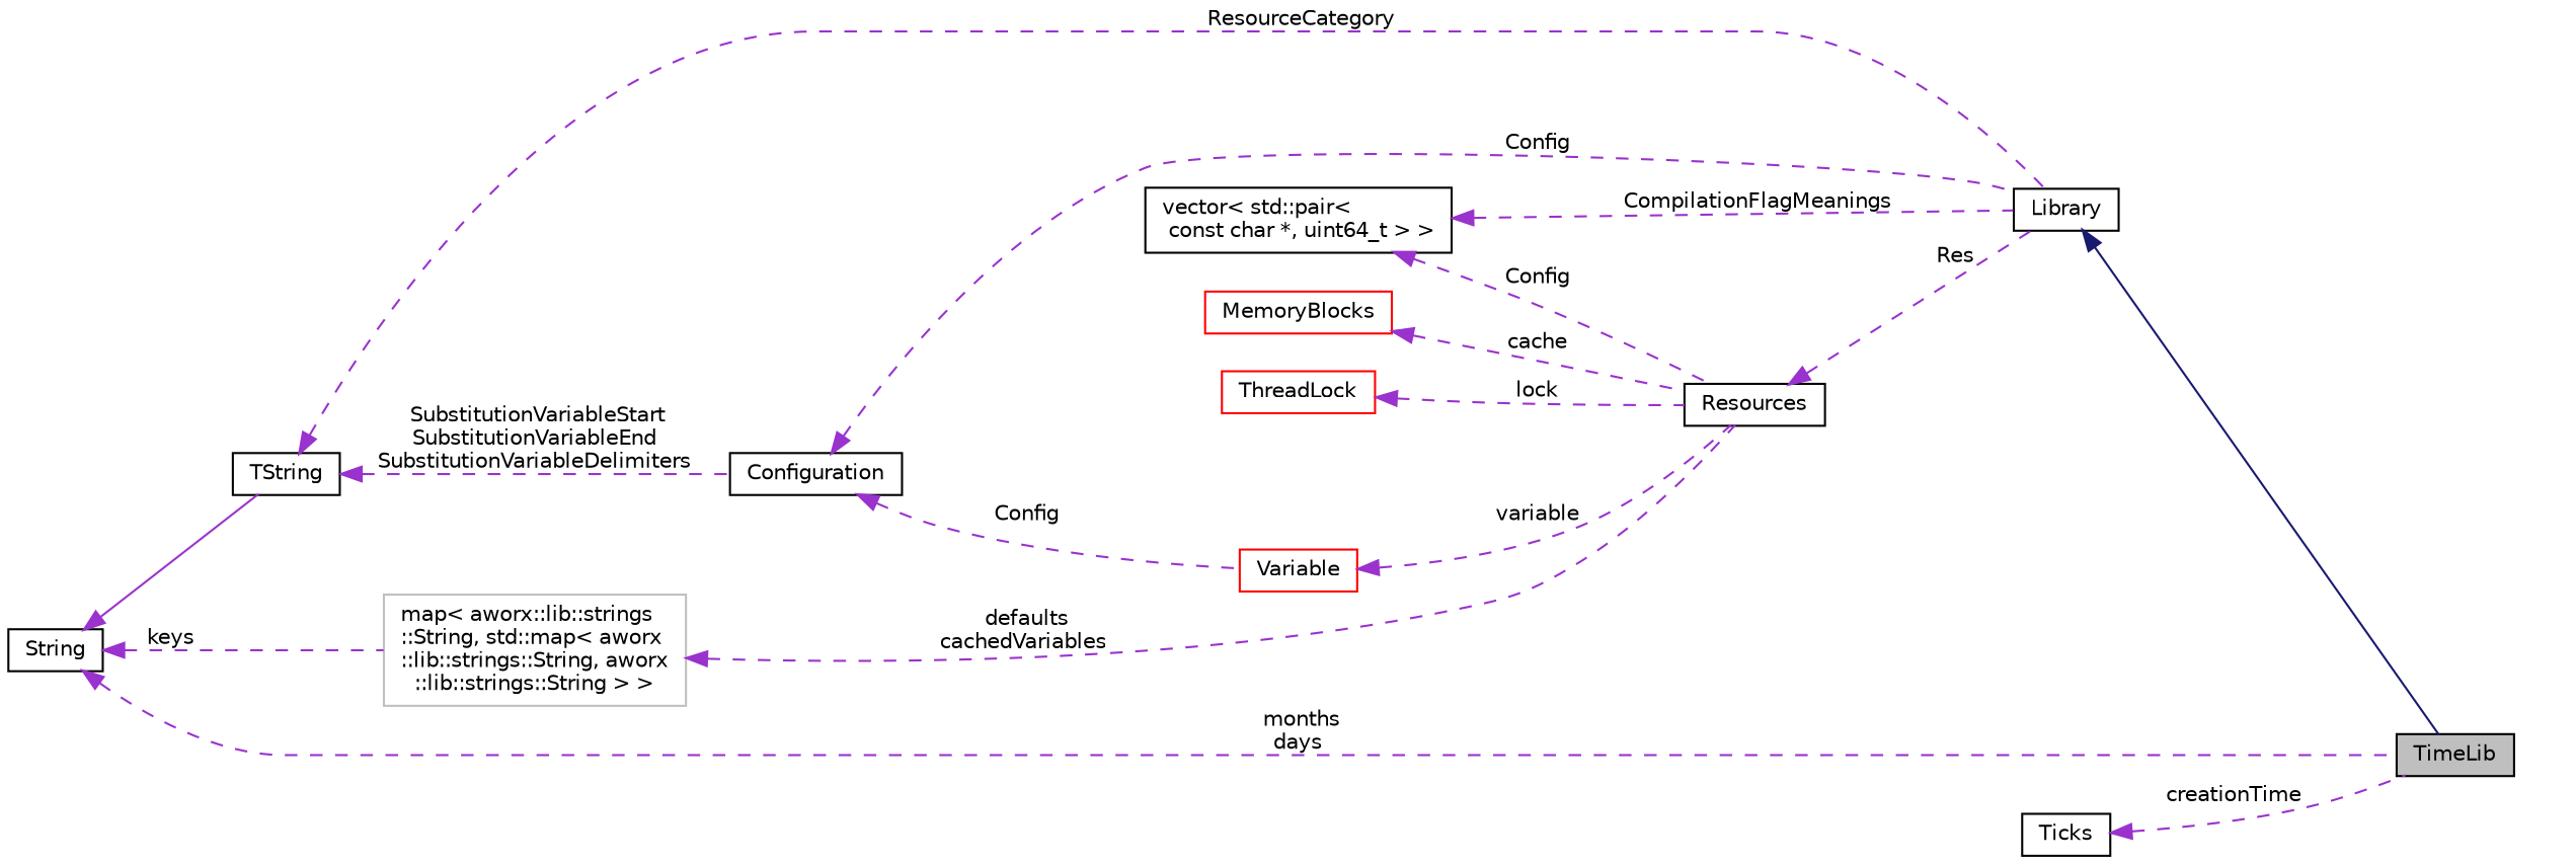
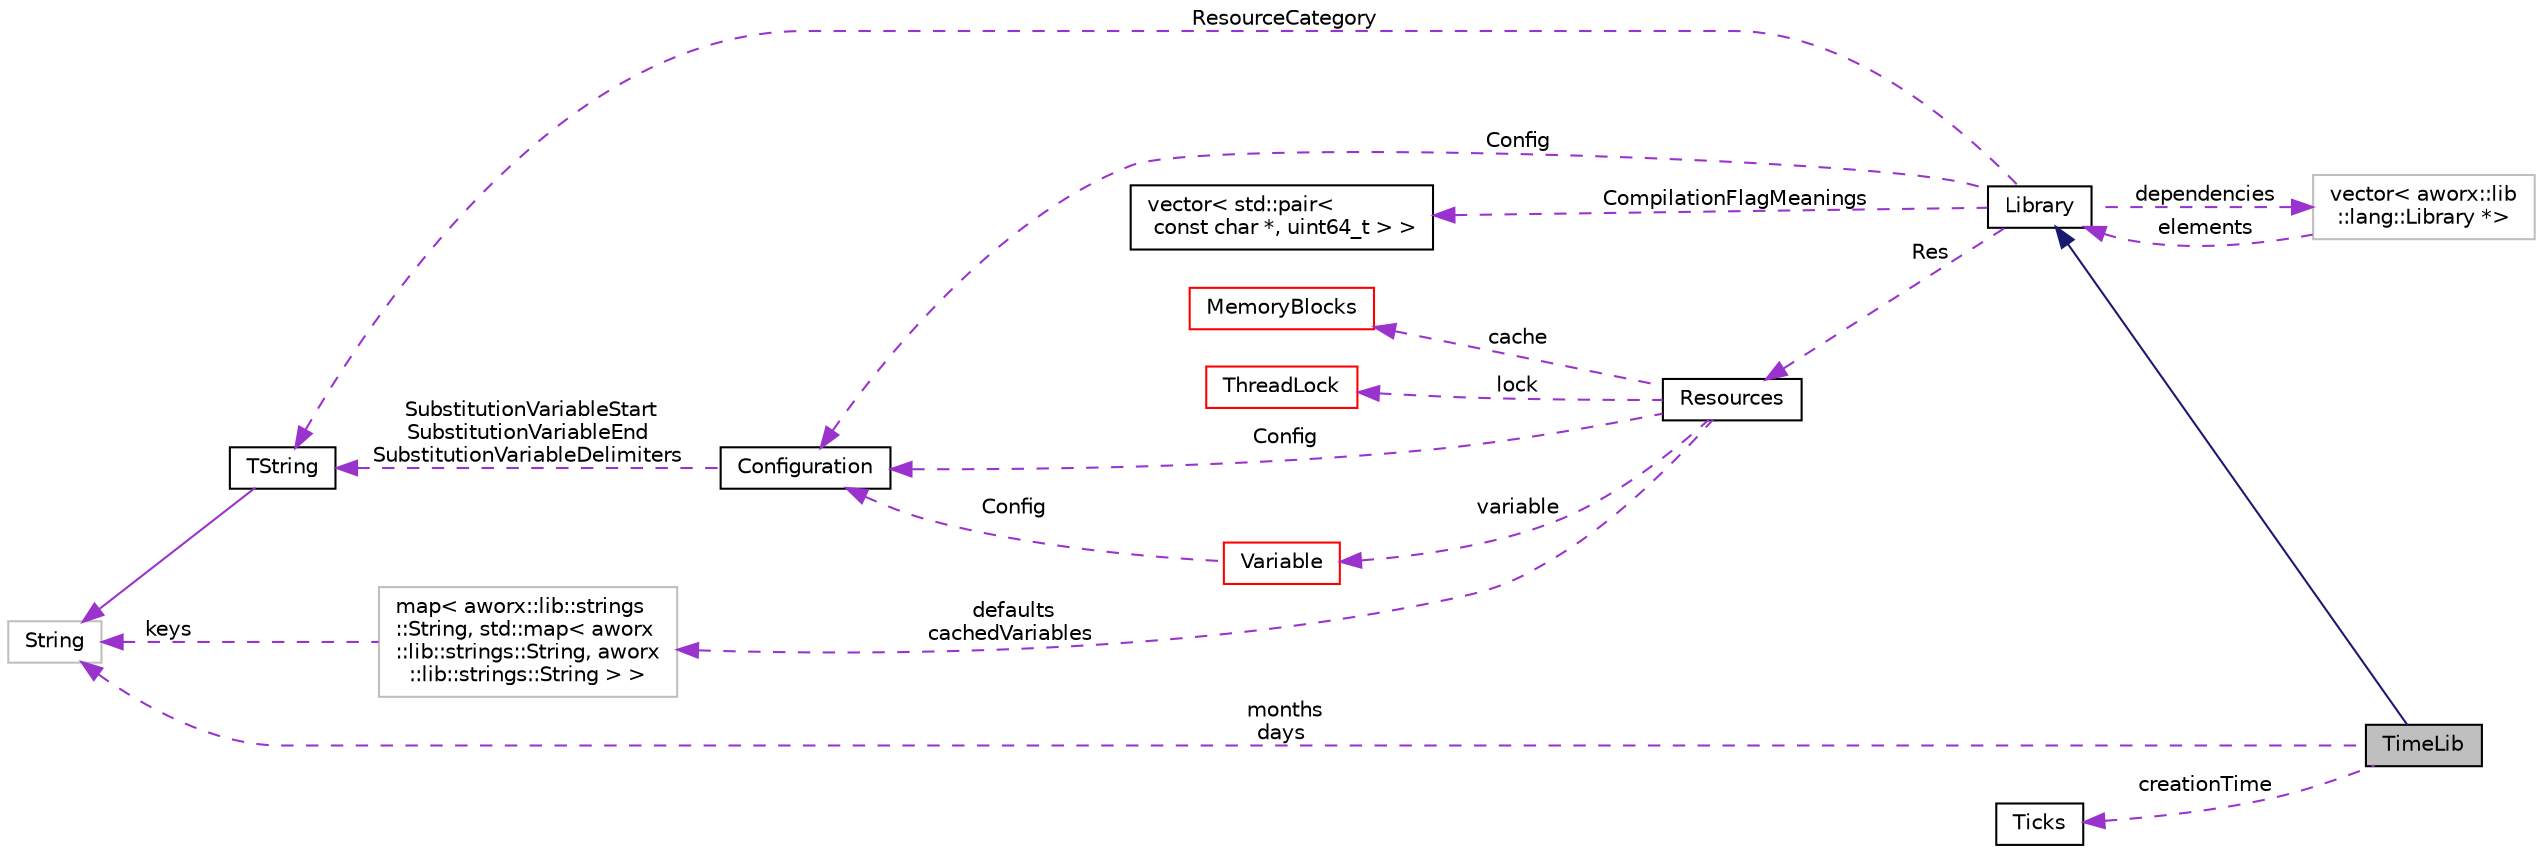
  digraph {
    rankdir=LR
    node [color=black fillcolor=white fontname=Helvetica fontsize=10 shape=record style=filled]
    edge [color=darkorchid3 dir=back fontname=Helvetica fontsize=10 labelfontname=Helvetica labelfontsize=10 style=dashed]
    n1 [fillcolor=grey75 fontcolor=black height=0.2 label=TimeLib width=0.4]
    n2 [height=0.2 label=Library width=0.4]
+   n3 [color=grey75 height=0.2 label="vector\< aworx::lib\l::lang::Library *\>" width=0.4]
    n4 [height=0.2 label=TString width=0.4]
    n5 [height=0.2 label=Configuration width=0.4]
    n6 [height=0.2 label=Resources width=0.4]
    n7 [color=red height=0.2 label=Variable width=0.4]
-   n8 [height=0.2 label=String width=0.4]
+   n8 [color=grey75 height=0.2 label=String width=0.4]
    n9 [color=grey75 height=0.2 label="map\< aworx::lib::strings\l::String, std::map\< aworx\l::lib::strings::String, aworx\l::lib::strings::String \> \>" width=0.4]
    n10 [color=red height=0.2 label=MemoryBlocks width=0.4]
    n11 [color=red height=0.2 label=ThreadLock width=0.4]
    n12 [height=0.2 label="vector\< std::pair\<\l const char *, uint64_t \> \>" width=0.4]
    n13 [height=0.2 label=Ticks width=0.4]
    n2 -> n1 [color=midnightblue style=solid]
+   n2 -> n3 [label=" elements"]
+   n3 -> n2 [label=" dependencies"]
    n4 -> n2 [label=" ResourceCategory"]
    n4 -> n5 [label=" SubstitutionVariableStart\nSubstitutionVariableEnd\nSubstitutionVariableDelimiters"]
    n5 -> n2 [label=" Config"]
-   n12 -> n6 [label=" Config"]
+   n5 -> n6 [label=" Config"]
    n5 -> n7 [label=" Config"]
    n6 -> n2 [label=" Res"]
    n7 -> n6 [label=" variable"]
    n8 -> n1 [label=" months\ndays"]
    n8 -> n4 [style=solid]
    n8 -> n9 [label=" keys"]
    n9 -> n6 [label=" defaults\ncachedVariables"]
    n10 -> n6 [label=" cache"]
    n11 -> n6 [label=" lock"]
    n12 -> n2 [label=" CompilationFlagMeanings"]
    n13 -> n1 [label=" creationTime"]
  }
